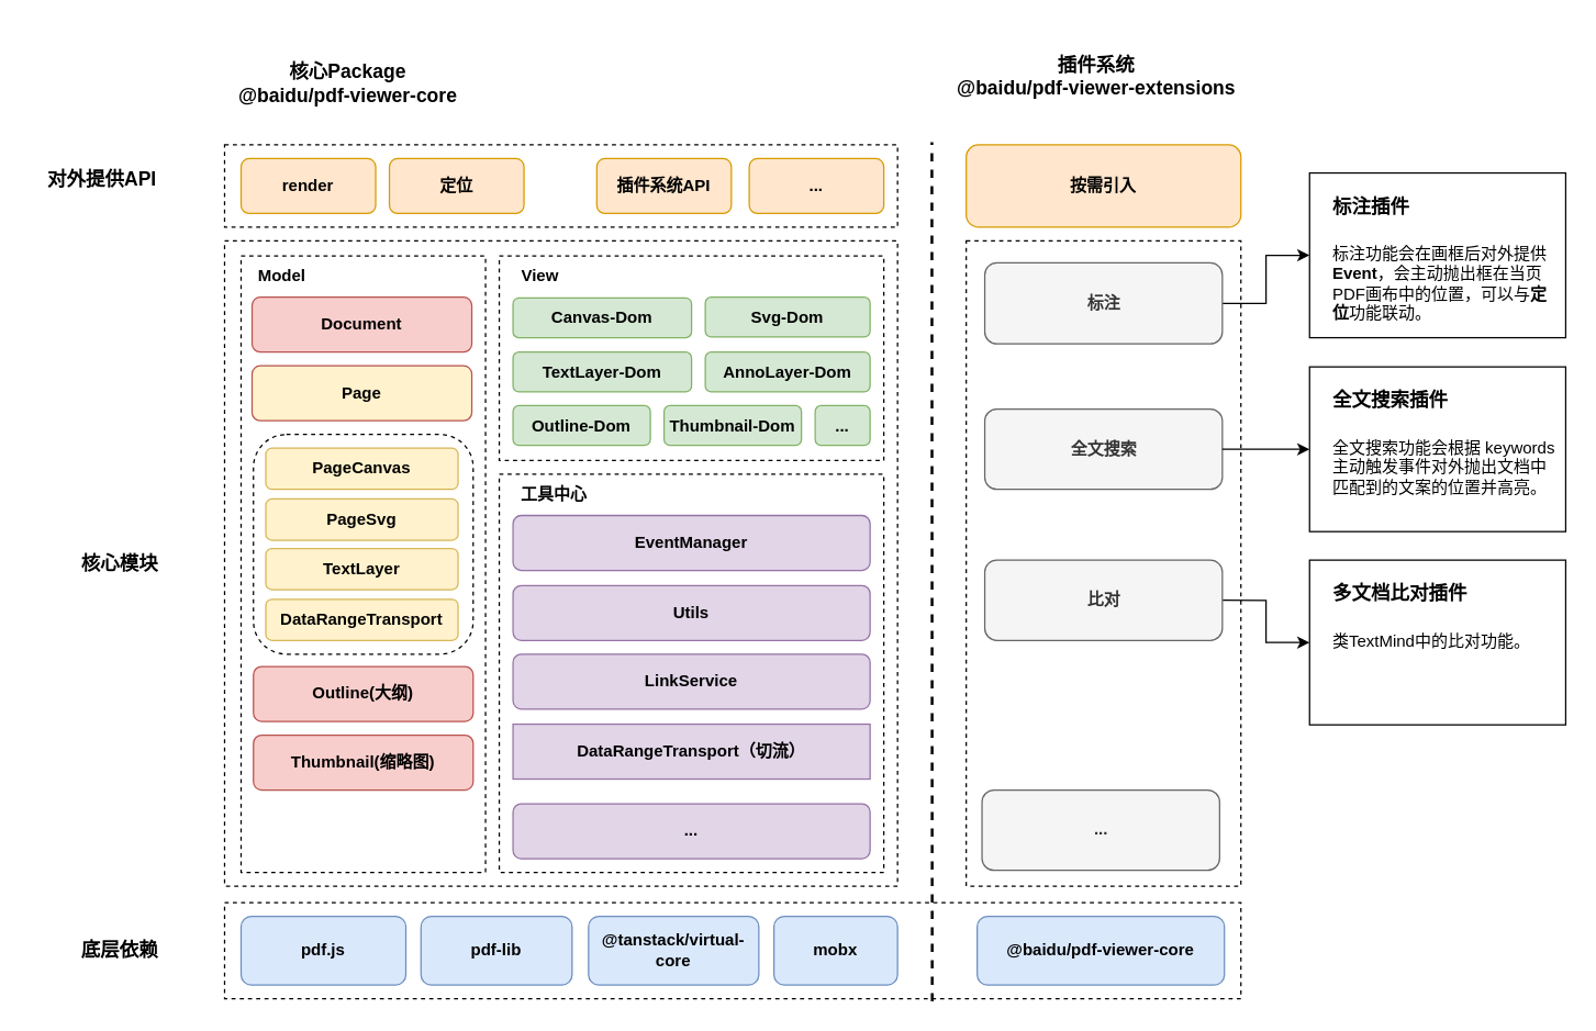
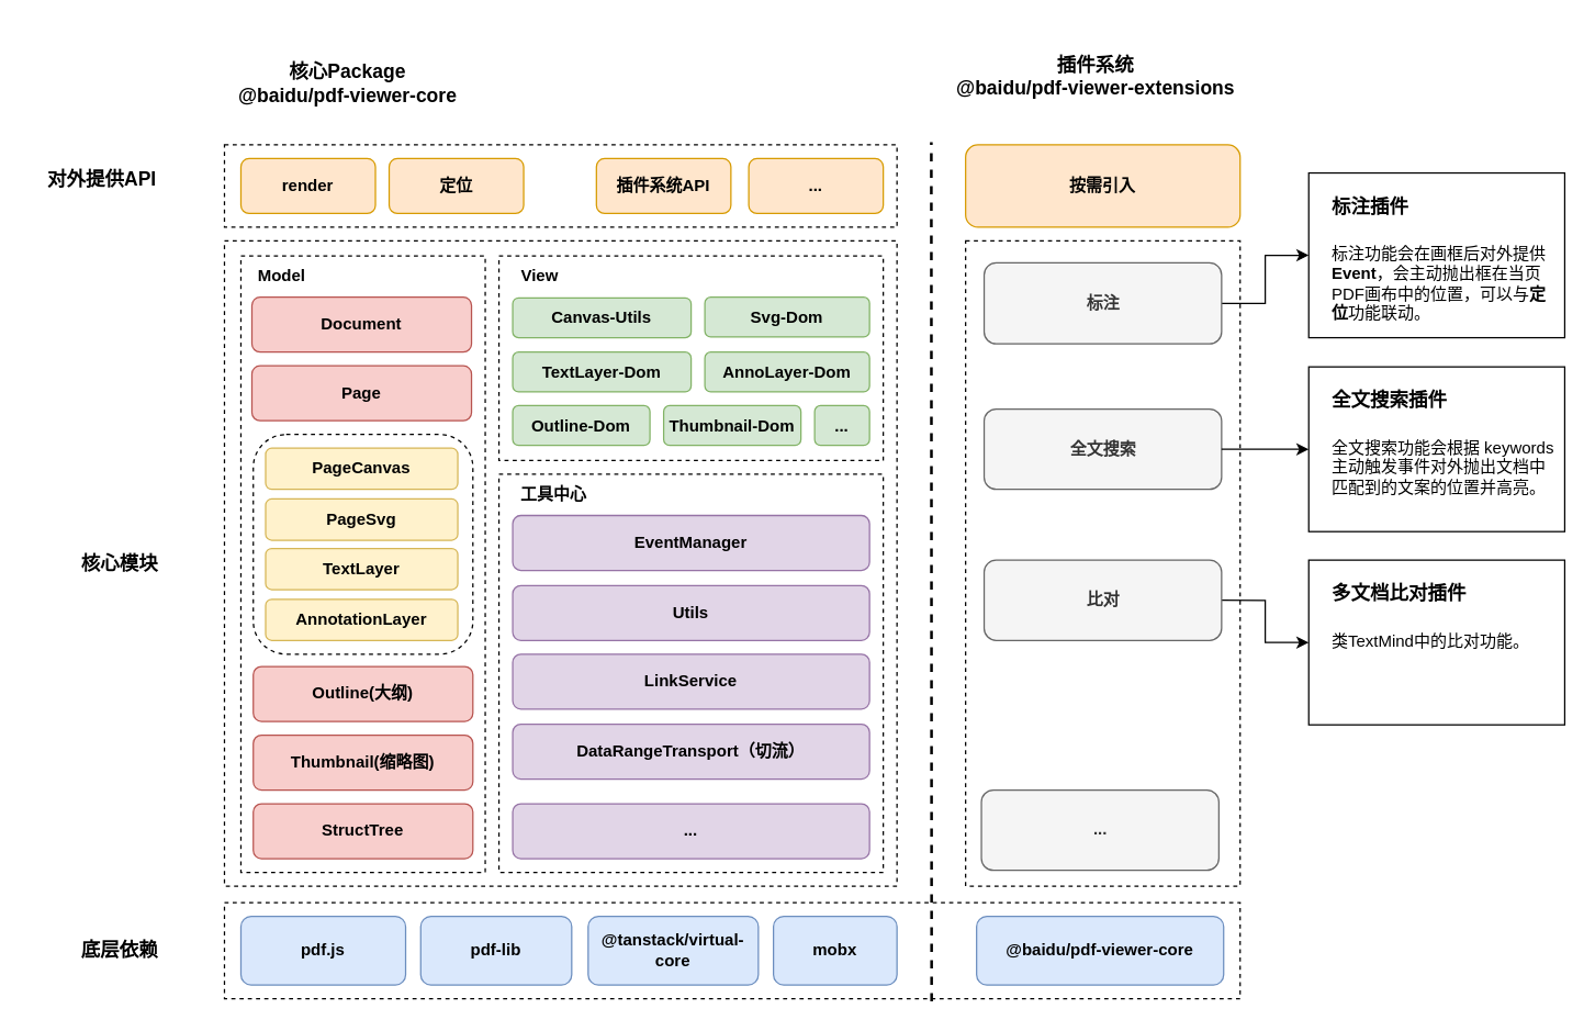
  <mxCell id="0" />
  <mxCell id="1" parent="0" />
  <mxCell id="2" value="" style="rounded=0;whiteSpace=wrap;html=1;dashed=1;fillColor=none;" vertex="1" parent="1"><mxGeometry x="163" y="657" width="740" height="70" as="geometry" /></mxCell>
  <mxCell id="3" value="&lt;b&gt;pdf.js&lt;/b&gt;" style="rounded=1;whiteSpace=wrap;html=1;fillColor=#dae8fc;strokeColor=#6c8ebf;" vertex="1" parent="1"><mxGeometry x="175" y="667" width="120" height="50" as="geometry" /></mxCell>
  <mxCell id="4" value="&lt;b&gt;pdf-lib&lt;/b&gt;" style="rounded=1;whiteSpace=wrap;html=1;fillColor=#dae8fc;strokeColor=#6c8ebf;" vertex="1" parent="1"><mxGeometry x="306" y="667" width="110" height="50" as="geometry" /></mxCell>
  <mxCell id="5" value="&lt;b&gt;@tanstack/virtual-core&lt;/b&gt;" style="rounded=1;whiteSpace=wrap;html=1;fillColor=#dae8fc;strokeColor=#6c8ebf;" vertex="1" parent="1"><mxGeometry x="428" y="667" width="124" height="50" as="geometry" /></mxCell>
  <mxCell id="6" value="&lt;b&gt;mobx&lt;/b&gt;" style="rounded=1;whiteSpace=wrap;html=1;fillColor=#dae8fc;strokeColor=#6c8ebf;" vertex="1" parent="1"><mxGeometry x="563" y="667" width="90" height="50" as="geometry" /></mxCell>
  <mxCell id="7" value="" style="rounded=0;whiteSpace=wrap;html=1;fillColor=none;dashed=1;" vertex="1" parent="1"><mxGeometry x="163" y="175" width="490" height="470" as="geometry" /></mxCell>
  <mxCell id="8" value="" style="rounded=0;whiteSpace=wrap;html=1;fillColor=none;dashed=1;" vertex="1" parent="1"><mxGeometry x="175" y="186" width="178" height="449" as="geometry" /></mxCell>
  <mxCell id="9" value="&lt;b&gt;Document&lt;/b&gt;" style="rounded=1;whiteSpace=wrap;html=1;fillColor=#f8cecc;strokeColor=#b85450;" vertex="1" parent="1"><mxGeometry x="183" y="216" width="160" height="40" as="geometry" /></mxCell>
  <mxCell id="10" value="&lt;b&gt;&lt;font style=&quot;font-size: 12px;&quot;&gt;Model&lt;/font&gt;&lt;/b&gt;" style="text;html=1;strokeColor=none;fillColor=none;align=center;verticalAlign=middle;whiteSpace=wrap;rounded=0;" vertex="1" parent="1"><mxGeometry x="175" y="186" width="60" height="30" as="geometry" /></mxCell>
- <mxCell id="11" value="&lt;b&gt;Page&lt;/b&gt;" style="rounded=1;whiteSpace=wrap;html=1;fillColor=#fff2cc;strokeColor=#b85450;" vertex="1" parent="1"><mxGeometry x="183" y="266" width="160" height="40" as="geometry" /></mxCell>
+ <mxCell id="11" value="&lt;b&gt;Page&lt;/b&gt;" style="rounded=1;whiteSpace=wrap;html=1;fillColor=#f8cecc;strokeColor=#b85450;" vertex="1" parent="1"><mxGeometry x="183" y="266" width="160" height="40" as="geometry" /></mxCell>
  <mxCell id="12" value="" style="rounded=1;whiteSpace=wrap;html=1;fillColor=none;dashed=1;" vertex="1" parent="1"><mxGeometry x="184" y="316" width="160" height="160" as="geometry" /></mxCell>
  <mxCell id="13" value="&lt;b&gt;PageCanvas&lt;/b&gt;" style="rounded=1;whiteSpace=wrap;html=1;fillColor=#fff2cc;strokeColor=#d6b656;" vertex="1" parent="1"><mxGeometry x="193" y="326" width="140" height="30" as="geometry" /></mxCell>
  <mxCell id="14" value="&lt;b&gt;PageSvg&lt;/b&gt;" style="rounded=1;whiteSpace=wrap;html=1;fillColor=#fff2cc;strokeColor=#d6b656;" vertex="1" parent="1"><mxGeometry x="193" y="363" width="140" height="30" as="geometry" /></mxCell>
  <mxCell id="15" value="&lt;b&gt;TextLayer&lt;/b&gt;" style="rounded=1;whiteSpace=wrap;html=1;fillColor=#fff2cc;strokeColor=#d6b656;" vertex="1" parent="1"><mxGeometry x="193" y="399" width="140" height="30" as="geometry" /></mxCell>
- <mxCell id="16" value="&lt;b&gt;DataRangeTransport&lt;/b&gt;" style="rounded=1;whiteSpace=wrap;html=1;fillColor=#fff2cc;strokeColor=#d6b656;" vertex="1" parent="1"><mxGeometry x="193" y="436" width="140" height="30" as="geometry" /></mxCell>
+ <mxCell id="16" value="&lt;b&gt;AnnotationLayer&lt;/b&gt;" style="rounded=1;whiteSpace=wrap;html=1;fillColor=#fff2cc;strokeColor=#d6b656;" vertex="1" parent="1"><mxGeometry x="193" y="436" width="140" height="30" as="geometry" /></mxCell>
  <mxCell id="17" value="&lt;b&gt;Outline(大纲)&lt;/b&gt;" style="rounded=1;whiteSpace=wrap;html=1;fillColor=#f8cecc;strokeColor=#b85450;" vertex="1" parent="1"><mxGeometry x="184" y="485" width="160" height="40" as="geometry" /></mxCell>
  <mxCell id="18" value="&lt;b&gt;Thumbnail(缩略图)&lt;/b&gt;" style="rounded=1;whiteSpace=wrap;html=1;fillColor=#f8cecc;strokeColor=#b85450;" vertex="1" parent="1"><mxGeometry x="184" y="535" width="160" height="40" as="geometry" /></mxCell>
+ <mxCell id="19" value="&lt;b&gt;StructTree&lt;/b&gt;" style="rounded=1;whiteSpace=wrap;html=1;fillColor=#f8cecc;strokeColor=#b85450;" vertex="1" parent="1"><mxGeometry x="184" y="585" width="160" height="40" as="geometry" /></mxCell>
  <mxCell id="20" value="" style="rounded=0;whiteSpace=wrap;html=1;fillColor=none;dashed=1;" vertex="1" parent="1"><mxGeometry x="363" y="186" width="280" height="149" as="geometry" /></mxCell>
  <mxCell id="21" value="" style="rounded=0;whiteSpace=wrap;html=1;fillColor=none;dashed=1;" vertex="1" parent="1"><mxGeometry x="363" y="345" width="280" height="290" as="geometry" /></mxCell>
  <mxCell id="22" value="&lt;b&gt;&lt;font style=&quot;font-size: 12px;&quot;&gt;View&lt;/font&gt;&lt;/b&gt;" style="text;html=1;strokeColor=none;fillColor=none;align=center;verticalAlign=middle;whiteSpace=wrap;rounded=0;" vertex="1" parent="1"><mxGeometry x="363" y="186" width="60" height="30" as="geometry" /></mxCell>
- <mxCell id="23" value="&lt;b&gt;Canvas-Dom&lt;/b&gt;" style="rounded=1;whiteSpace=wrap;html=1;fillColor=#d5e8d4;strokeColor=#82b366;" vertex="1" parent="1"><mxGeometry x="373" y="216.5" width="130" height="29" as="geometry" /></mxCell>
+ <mxCell id="23" value="&lt;b&gt;Canvas-Utils&lt;/b&gt;" style="rounded=1;whiteSpace=wrap;html=1;fillColor=#d5e8d4;strokeColor=#82b366;" vertex="1" parent="1"><mxGeometry x="373" y="216.5" width="130" height="29" as="geometry" /></mxCell>
  <mxCell id="24" value="&lt;b&gt;Svg-Dom&lt;/b&gt;" style="rounded=1;whiteSpace=wrap;html=1;fillColor=#d5e8d4;strokeColor=#82b366;" vertex="1" parent="1"><mxGeometry x="513" y="216" width="120" height="29" as="geometry" /></mxCell>
  <mxCell id="25" value="&lt;b&gt;TextLayer-Dom&lt;/b&gt;" style="rounded=1;whiteSpace=wrap;html=1;fillColor=#d5e8d4;strokeColor=#82b366;" vertex="1" parent="1"><mxGeometry x="373" y="256" width="130" height="29" as="geometry" /></mxCell>
  <mxCell id="26" value="&lt;b&gt;AnnoLayer-Dom&lt;/b&gt;" style="rounded=1;whiteSpace=wrap;html=1;fillColor=#d5e8d4;strokeColor=#82b366;" vertex="1" parent="1"><mxGeometry x="513" y="256" width="120" height="29" as="geometry" /></mxCell>
  <mxCell id="27" value="&lt;b&gt;...&lt;/b&gt;" style="rounded=1;whiteSpace=wrap;html=1;fillColor=#d5e8d4;strokeColor=#82b366;" vertex="1" parent="1"><mxGeometry x="593" y="295" width="40" height="29" as="geometry" /></mxCell>
  <mxCell id="28" value="&lt;b&gt;Outline-Dom&lt;/b&gt;" style="rounded=1;whiteSpace=wrap;html=1;fillColor=#d5e8d4;strokeColor=#82b366;" vertex="1" parent="1"><mxGeometry x="373" y="295" width="100" height="29" as="geometry" /></mxCell>
  <mxCell id="29" value="&lt;b&gt;Thumbnail-Dom&lt;/b&gt;" style="rounded=1;whiteSpace=wrap;html=1;fillColor=#d5e8d4;strokeColor=#82b366;" vertex="1" parent="1"><mxGeometry x="483" y="295" width="100" height="29" as="geometry" /></mxCell>
  <mxCell id="30" value="&lt;b&gt;@baidu/pdf-viewer-core&lt;/b&gt;" style="rounded=1;whiteSpace=wrap;html=1;fillColor=#dae8fc;strokeColor=#6c8ebf;" vertex="1" parent="1"><mxGeometry x="711" y="667" width="180" height="50" as="geometry" /></mxCell>
  <mxCell id="31" value="&lt;b&gt;&lt;font style=&quot;font-size: 12px;&quot;&gt;工具中心&lt;/font&gt;&lt;/b&gt;" style="text;html=1;strokeColor=none;fillColor=none;align=center;verticalAlign=middle;whiteSpace=wrap;rounded=0;" vertex="1" parent="1"><mxGeometry x="363" y="345" width="80" height="30" as="geometry" /></mxCell>
  <mxCell id="32" value="&lt;b&gt;EventManager&lt;/b&gt;" style="rounded=1;whiteSpace=wrap;html=1;fillColor=#e1d5e7;strokeColor=#9673a6;" vertex="1" parent="1"><mxGeometry x="373" y="375" width="260" height="40" as="geometry" /></mxCell>
  <mxCell id="33" value="&lt;b&gt;Utils&lt;/b&gt;" style="rounded=1;whiteSpace=wrap;html=1;fillColor=#e1d5e7;strokeColor=#9673a6;" vertex="1" parent="1"><mxGeometry x="373" y="426" width="260" height="40" as="geometry" /></mxCell>
  <mxCell id="34" value="&lt;b&gt;LinkService&lt;/b&gt;" style="rounded=1;whiteSpace=wrap;html=1;fillColor=#e1d5e7;strokeColor=#9673a6;" vertex="1" parent="1"><mxGeometry x="373" y="476" width="260" height="40" as="geometry" /></mxCell>
  <mxCell id="35" value="" style="rounded=0;whiteSpace=wrap;html=1;fillColor=none;dashed=1;" vertex="1" parent="1"><mxGeometry x="703" y="175" width="200" height="470" as="geometry" /></mxCell>
- <mxCell id="36" value="&lt;b&gt;DataRangeTransport（切流）&lt;/b&gt;" style="whiteSpace=wrap;html=1;fillColor=#e1d5e7;strokeColor=#9673a6;rounded=0;" vertex="1" parent="1"><mxGeometry x="373" y="527" width="260" height="40" as="geometry" /></mxCell>
+ <mxCell id="36" value="&lt;b&gt;DataRangeTransport（切流）&lt;/b&gt;" style="rounded=1;whiteSpace=wrap;html=1;fillColor=#e1d5e7;strokeColor=#9673a6;" vertex="1" parent="1"><mxGeometry x="373" y="527" width="260" height="40" as="geometry" /></mxCell>
  <mxCell id="37" value="&lt;b&gt;...&lt;/b&gt;" style="rounded=1;whiteSpace=wrap;html=1;fillColor=#e1d5e7;strokeColor=#9673a6;" vertex="1" parent="1"><mxGeometry x="373" y="585" width="260" height="40" as="geometry" /></mxCell>
  <mxCell id="38" value="" style="rounded=0;whiteSpace=wrap;html=1;dashed=1;fillColor=none;" vertex="1" parent="1"><mxGeometry x="163" y="105" width="490" height="60" as="geometry" /></mxCell>
  <mxCell id="39" value="&lt;b&gt;按需引入&lt;/b&gt;" style="rounded=1;whiteSpace=wrap;html=1;fillColor=#ffe6cc;strokeColor=#d79b00;" vertex="1" parent="1"><mxGeometry x="703" y="105" width="200" height="60" as="geometry" /></mxCell>
  <mxCell id="40" value="&lt;b&gt;render&lt;/b&gt;" style="rounded=1;whiteSpace=wrap;html=1;fillColor=#ffe6cc;strokeColor=#d79b00;" vertex="1" parent="1"><mxGeometry x="175" y="115" width="98" height="40" as="geometry" /></mxCell>
  <mxCell id="41" value="&lt;b&gt;定位&lt;/b&gt;" style="rounded=1;whiteSpace=wrap;html=1;fillColor=#ffe6cc;strokeColor=#d79b00;" vertex="1" parent="1"><mxGeometry x="283" y="115" width="98" height="40" as="geometry" /></mxCell>
  <mxCell id="42" value="&lt;b&gt;插件系统API&lt;/b&gt;" style="rounded=1;whiteSpace=wrap;html=1;fillColor=#ffe6cc;strokeColor=#d79b00;" vertex="1" parent="1"><mxGeometry x="434" y="115" width="98" height="40" as="geometry" /></mxCell>
  <mxCell id="43" value="&lt;b&gt;...&lt;/b&gt;" style="rounded=1;whiteSpace=wrap;html=1;fillColor=#ffe6cc;strokeColor=#d79b00;" vertex="1" parent="1"><mxGeometry x="545" y="115" width="98" height="40" as="geometry" /></mxCell>
  <mxCell id="44" value="" style="endArrow=none;dashed=1;html=1;rounded=0;exitX=0.703;exitY=1.057;exitDx=0;exitDy=0;exitPerimeter=0;strokeWidth=2;" edge="1" parent="1"><mxGeometry width="50" height="50" relative="1" as="geometry"><mxPoint x="678.22" y="728.99" as="sourcePoint" /><mxPoint x="678" y="103" as="targetPoint" /></mxGeometry></mxCell>
  <mxCell id="45" value="对外提供API" style="text;html=1;strokeColor=none;fillColor=none;align=center;verticalAlign=middle;whiteSpace=wrap;rounded=0;fontStyle=1;fontSize=14;" vertex="1" parent="1"><mxGeometry x="20" y="115" width="108" height="30" as="geometry" /></mxCell>
  <mxCell id="46" value="核心模块" style="text;html=1;strokeColor=none;fillColor=none;align=center;verticalAlign=middle;whiteSpace=wrap;rounded=0;fontStyle=1;fontSize=14;" vertex="1" parent="1"><mxGeometry x="33" y="395" width="108" height="30" as="geometry" /></mxCell>
  <mxCell id="47" value="底层依赖" style="text;html=1;strokeColor=none;fillColor=none;align=center;verticalAlign=middle;whiteSpace=wrap;rounded=0;fontStyle=1;fontSize=14;" vertex="1" parent="1"><mxGeometry x="33" y="677" width="108" height="30" as="geometry" /></mxCell>
  <mxCell id="48" value="核心Package&lt;br&gt;@baidu/pdf-viewer-core" style="text;html=1;strokeColor=none;fillColor=none;align=center;verticalAlign=middle;whiteSpace=wrap;rounded=0;fontStyle=1;fontSize=14;" vertex="1" parent="1"><mxGeometry x="163" y="25" width="180" height="70" as="geometry" /></mxCell>
  <mxCell id="49" value="插件系统&lt;br&gt;@baidu/pdf-viewer-extensions" style="text;html=1;strokeColor=none;fillColor=none;align=center;verticalAlign=middle;whiteSpace=wrap;rounded=0;fontStyle=1;fontSize=14;" vertex="1" parent="1"><mxGeometry x="693" y="20" width="210" height="70" as="geometry" /></mxCell>
  <mxCell id="50" style="edgeStyle=orthogonalEdgeStyle;rounded=0;orthogonalLoop=1;jettySize=auto;html=1;exitX=1;exitY=0.5;exitDx=0;exitDy=0;entryX=0;entryY=0.5;entryDx=0;entryDy=0;" edge="1" parent="1" source="51" target="52"><mxGeometry relative="1" as="geometry" /></mxCell>
  <mxCell id="51" value="&lt;b&gt;标注&lt;/b&gt;" style="rounded=1;whiteSpace=wrap;html=1;fillColor=#f5f5f5;strokeColor=#666666;fontColor=#333333;" vertex="1" parent="1"><mxGeometry x="716.5" y="191" width="173" height="59" as="geometry" /></mxCell>
  <mxCell id="52" value="" style="rounded=0;whiteSpace=wrap;html=1;" vertex="1" parent="1"><mxGeometry x="953" y="125.5" width="186.5" height="120" as="geometry" /></mxCell>
  <mxCell id="53" value="&lt;h1&gt;&lt;font style=&quot;font-size: 14px;&quot;&gt;标注插件&lt;/font&gt;&lt;/h1&gt;&lt;p&gt;标注功能会在画框后对外提供&lt;b&gt;Event&lt;/b&gt;，会主动抛出框在当页PDF画布中的位置，可以与&lt;b&gt;定位&lt;/b&gt;功能联动。&lt;/p&gt;" style="text;html=1;strokeColor=none;fillColor=none;spacing=5;spacingTop=-20;whiteSpace=wrap;overflow=hidden;rounded=0;" vertex="1" parent="1"><mxGeometry x="964.75" y="127" width="173" height="113" as="geometry" /></mxCell>
  <mxCell id="54" value="&lt;b&gt;全文搜索&lt;/b&gt;" style="rounded=1;whiteSpace=wrap;html=1;fillColor=#f5f5f5;strokeColor=#666666;fontColor=#333333;" vertex="1" parent="1"><mxGeometry x="716.5" y="297.5" width="173" height="58.5" as="geometry" /></mxCell>
  <mxCell id="55" style="edgeStyle=orthogonalEdgeStyle;rounded=0;orthogonalLoop=1;jettySize=auto;html=1;exitX=1;exitY=0.5;exitDx=0;exitDy=0;entryX=0;entryY=0.5;entryDx=0;entryDy=0;" edge="1" parent="1" source="56" target="61"><mxGeometry relative="1" as="geometry" /></mxCell>
  <mxCell id="56" value="&lt;b&gt;比对&lt;/b&gt;" style="rounded=1;whiteSpace=wrap;html=1;fillColor=#f5f5f5;strokeColor=#666666;fontColor=#333333;" vertex="1" parent="1"><mxGeometry x="716.5" y="407.5" width="173" height="58.5" as="geometry" /></mxCell>
  <mxCell id="57" value="&lt;b&gt;...&lt;/b&gt;" style="rounded=1;whiteSpace=wrap;html=1;fillColor=#f5f5f5;strokeColor=#666666;fontColor=#333333;" vertex="1" parent="1"><mxGeometry x="714.5" y="575" width="173" height="58.5" as="geometry" /></mxCell>
  <mxCell id="58" style="edgeStyle=orthogonalEdgeStyle;rounded=0;orthogonalLoop=1;jettySize=auto;html=1;exitX=1;exitY=0.5;exitDx=0;exitDy=0;entryX=0;entryY=0.5;entryDx=0;entryDy=0;" edge="1" parent="1" target="59" source="54"><mxGeometry relative="1" as="geometry"><mxPoint x="913" y="368.5" as="sourcePoint" /></mxGeometry></mxCell>
  <mxCell id="59" value="" style="rounded=0;whiteSpace=wrap;html=1;" vertex="1" parent="1"><mxGeometry x="953" y="266.75" width="186.5" height="120" as="geometry" /></mxCell>
  <mxCell id="60" value="&lt;h1&gt;&lt;font style=&quot;font-size: 14px;&quot;&gt;全文搜索插件&lt;/font&gt;&lt;/h1&gt;&lt;p&gt;全文搜索功能会根据 keywords 主动触发事件对外抛出文档中匹配到的文案的位置并高亮。&lt;/p&gt;" style="text;html=1;strokeColor=none;fillColor=none;spacing=5;spacingTop=-20;whiteSpace=wrap;overflow=hidden;rounded=0;" vertex="1" parent="1"><mxGeometry x="964.75" y="268.25" width="173" height="113" as="geometry" /></mxCell>
  <mxCell id="61" value="" style="rounded=0;whiteSpace=wrap;html=1;" vertex="1" parent="1"><mxGeometry x="953" y="407.5" width="186.5" height="120" as="geometry" /></mxCell>
  <mxCell id="62" value="&lt;h1&gt;&lt;font style=&quot;font-size: 14px;&quot;&gt;多文档比对插件&lt;/font&gt;&lt;/h1&gt;&lt;p&gt;类TextMind中的比对功能。&lt;/p&gt;" style="text;html=1;strokeColor=none;fillColor=none;spacing=5;spacingTop=-20;whiteSpace=wrap;overflow=hidden;rounded=0;" vertex="1" parent="1"><mxGeometry x="964.75" y="409" width="173" height="113" as="geometry" /></mxCell>
